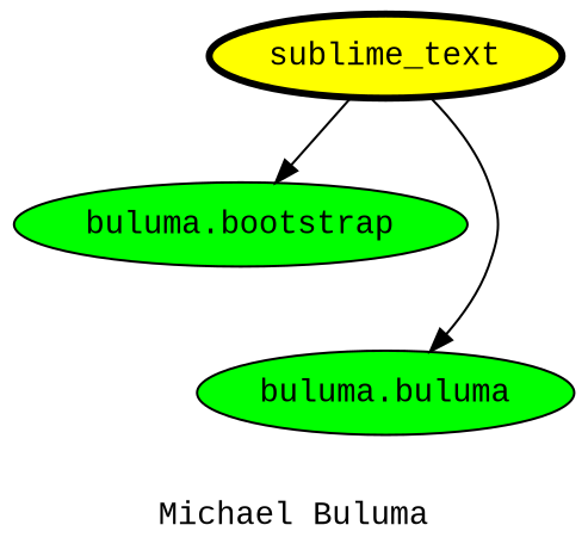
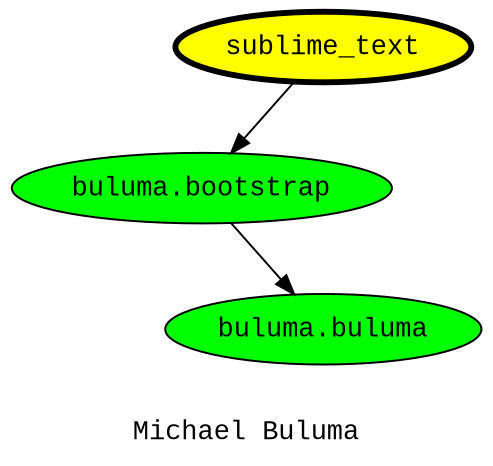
  digraph {
    fontname="Liberation Mono"
    label="Michael Buluma"
    node [fillcolor=green fontname="Liberation Mono" style=filled]
    edge [fontname="Liberation Mono"]
    sublime_text [fillcolor=yellow penwidth=3]
    "buluma.bootstrap"
    n3 [label="buluma.buluma"]
    sublime_text -> "buluma.bootstrap"
-   sublime_text -> n3
+   "buluma.bootstrap" -> n3
  }
